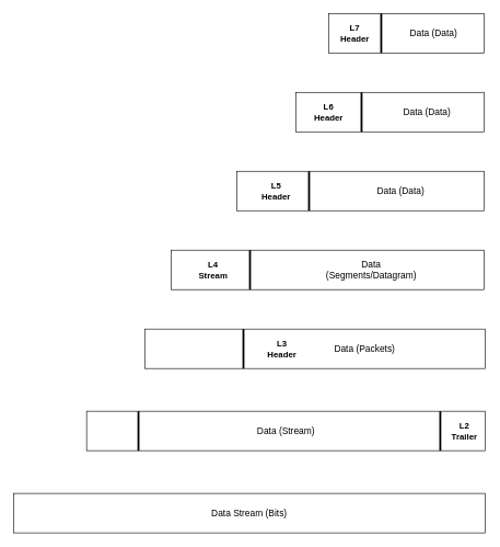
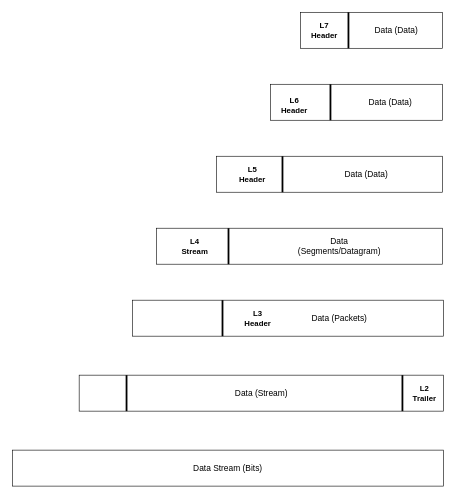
  <mxCell id="0" />
  <mxCell id="1" parent="0" />
  <mxCell id="2" value="" style="rounded=0;whiteSpace=wrap;html=1;" vertex="1" parent="1"><mxGeometry x="500" y="20" width="237" height="60" as="geometry" /></mxCell>
  <mxCell id="3" value="" style="endArrow=none;html=1;rounded=0;strokeWidth=3;" edge="1" parent="1"><mxGeometry width="50" height="50" relative="1" as="geometry"><mxPoint x="580" y="80" as="sourcePoint" /><mxPoint x="580" y="20" as="targetPoint" /><Array as="points" /></mxGeometry></mxCell>
  <mxCell id="4" value="&lt;b style=&quot;border-color: var(--border-color);&quot;&gt;&lt;font style=&quot;border-color: var(--border-color); font-size: 13px;&quot;&gt;L7&lt;/font&gt;&lt;br style=&quot;border-color: var(--border-color); font-size: 15px;&quot;&gt;&lt;/b&gt;&lt;font style=&quot;border-color: var(--border-color); font-size: 13px;&quot;&gt;&lt;b style=&quot;border-color: var(--border-color);&quot;&gt;Header&lt;/b&gt;&lt;/font&gt;" style="text;html=1;strokeColor=none;fillColor=none;align=center;verticalAlign=middle;whiteSpace=wrap;rounded=0;" vertex="1" parent="1"><mxGeometry x="510" y="35" width="60" height="30" as="geometry" /></mxCell>
  <mxCell id="5" value="&lt;font style=&quot;font-size: 14px;&quot;&gt;Data (Data)&lt;/font&gt;" style="text;html=1;strokeColor=none;fillColor=none;align=center;verticalAlign=middle;whiteSpace=wrap;rounded=0;" vertex="1" parent="1"><mxGeometry x="610" y="35" width="100" height="30" as="geometry" /></mxCell>
  <mxCell id="6" value="" style="rounded=0;whiteSpace=wrap;html=1;" vertex="1" parent="1"><mxGeometry x="450" y="140" width="287" height="60" as="geometry" /></mxCell>
- <mxCell id="7" value="&lt;b style=&quot;border-color: var(--border-color);&quot;&gt;&lt;font style=&quot;border-color: var(--border-color); font-size: 13px;&quot;&gt;L6&lt;/font&gt;&lt;br style=&quot;border-color: var(--border-color); font-size: 15px;&quot;&gt;&lt;/b&gt;&lt;font style=&quot;border-color: var(--border-color); font-size: 13px;&quot;&gt;&lt;b style=&quot;border-color: var(--border-color);&quot;&gt;Header&lt;/b&gt;&lt;/font&gt;" style="text;html=1;strokeColor=none;fillColor=none;align=center;verticalAlign=middle;whiteSpace=wrap;rounded=0;" vertex="1" parent="1"><mxGeometry x="470" y="155" width="60" height="30" as="geometry" /></mxCell>
+ <mxCell id="7" value="&lt;b style=&quot;border-color: var(--border-color);&quot;&gt;&lt;font style=&quot;border-color: var(--border-color); font-size: 13px;&quot;&gt;L6&lt;/font&gt;&lt;br style=&quot;border-color: var(--border-color); font-size: 15px;&quot;&gt;&lt;/b&gt;&lt;font style=&quot;border-color: var(--border-color); font-size: 13px;&quot;&gt;&lt;b style=&quot;border-color: var(--border-color);&quot;&gt;Header&lt;/b&gt;&lt;/font&gt;" style="text;html=1;strokeColor=none;fillColor=none;align=center;verticalAlign=middle;whiteSpace=wrap;rounded=0;" vertex="1" parent="1"><mxGeometry x="460" y="160" width="60" height="30" as="geometry" /></mxCell>
  <mxCell id="8" value="&lt;font style=&quot;font-size: 14px;&quot;&gt;Data (Data)&lt;/font&gt;" style="text;html=1;strokeColor=none;fillColor=none;align=center;verticalAlign=middle;whiteSpace=wrap;rounded=0;" vertex="1" parent="1"><mxGeometry x="600" y="155" width="100" height="30" as="geometry" /></mxCell>
  <mxCell id="9" value="" style="endArrow=none;html=1;rounded=0;strokeWidth=3;" edge="1" parent="1"><mxGeometry width="50" height="50" relative="1" as="geometry"><mxPoint x="550" y="200" as="sourcePoint" /><mxPoint x="550" y="140" as="targetPoint" /><Array as="points" /></mxGeometry></mxCell>
  <mxCell id="10" value="" style="rounded=0;whiteSpace=wrap;html=1;" vertex="1" parent="1"><mxGeometry x="360" y="260" width="377" height="60" as="geometry" /></mxCell>
  <mxCell id="11" value="&lt;b style=&quot;border-color: var(--border-color);&quot;&gt;&lt;font style=&quot;border-color: var(--border-color); font-size: 13px;&quot;&gt;L5&lt;/font&gt;&lt;br style=&quot;border-color: var(--border-color); font-size: 15px;&quot;&gt;&lt;/b&gt;&lt;font style=&quot;border-color: var(--border-color); font-size: 13px;&quot;&gt;&lt;b style=&quot;border-color: var(--border-color);&quot;&gt;Header&lt;/b&gt;&lt;/font&gt;" style="text;html=1;strokeColor=none;fillColor=none;align=center;verticalAlign=middle;whiteSpace=wrap;rounded=0;" vertex="1" parent="1"><mxGeometry x="390" y="275" width="60" height="30" as="geometry" /></mxCell>
  <mxCell id="12" value="" style="endArrow=none;html=1;rounded=0;strokeWidth=3;" edge="1" parent="1"><mxGeometry width="50" height="50" relative="1" as="geometry"><mxPoint x="470" y="320" as="sourcePoint" /><mxPoint x="470" y="260" as="targetPoint" /><Array as="points" /></mxGeometry></mxCell>
  <mxCell id="13" value="&lt;font style=&quot;font-size: 14px;&quot;&gt;Data (Data)&lt;/font&gt;" style="text;html=1;strokeColor=none;fillColor=none;align=center;verticalAlign=middle;whiteSpace=wrap;rounded=0;" vertex="1" parent="1"><mxGeometry x="560" y="275" width="100" height="30" as="geometry" /></mxCell>
  <mxCell id="14" value="" style="rounded=0;whiteSpace=wrap;html=1;" vertex="1" parent="1"><mxGeometry x="260" y="380" width="477" height="60" as="geometry" /></mxCell>
  <mxCell id="15" value="&lt;b style=&quot;border-color: var(--border-color);&quot;&gt;&lt;font style=&quot;border-color: var(--border-color); font-size: 13px;&quot;&gt;L4&lt;/font&gt;&lt;br style=&quot;border-color: var(--border-color); font-size: 15px;&quot;&gt;&lt;/b&gt;&lt;font style=&quot;border-color: var(--border-color); font-size: 13px;&quot;&gt;&lt;b style=&quot;border-color: var(--border-color);&quot;&gt;Stream&lt;/b&gt;&lt;/font&gt;" style="text;html=1;strokeColor=none;fillColor=none;align=center;verticalAlign=middle;whiteSpace=wrap;rounded=0;" vertex="1" parent="1"><mxGeometry x="294" y="395" width="60" height="30" as="geometry" /></mxCell>
  <mxCell id="16" value="" style="endArrow=none;html=1;rounded=0;strokeWidth=3;" edge="1" parent="1"><mxGeometry width="50" height="50" relative="1" as="geometry"><mxPoint x="380" y="440" as="sourcePoint" /><mxPoint x="380" y="380" as="targetPoint" /><Array as="points" /></mxGeometry></mxCell>
  <mxCell id="17" value="&lt;font style=&quot;font-size: 14px;&quot;&gt;Data (Segments/Datagram)&lt;/font&gt;" style="text;html=1;strokeColor=none;fillColor=none;align=center;verticalAlign=middle;whiteSpace=wrap;rounded=0;" vertex="1" parent="1"><mxGeometry x="490" y="395" width="150" height="30" as="geometry" /></mxCell>
  <mxCell id="18" value="" style="rounded=0;whiteSpace=wrap;html=1;" vertex="1" parent="1"><mxGeometry x="220" y="500" width="518.5" height="60" as="geometry" /></mxCell>
  <mxCell id="19" value="&lt;b style=&quot;border-color: var(--border-color);&quot;&gt;&lt;font style=&quot;border-color: var(--border-color); font-size: 13px;&quot;&gt;L3&lt;/font&gt;&lt;br style=&quot;border-color: var(--border-color); font-size: 15px;&quot;&gt;&lt;/b&gt;&lt;font style=&quot;border-color: var(--border-color); font-size: 13px;&quot;&gt;&lt;b style=&quot;border-color: var(--border-color);&quot;&gt;Header&lt;/b&gt;&lt;/font&gt;" style="text;html=1;strokeColor=none;fillColor=none;align=center;verticalAlign=middle;whiteSpace=wrap;rounded=0;" vertex="1" parent="1"><mxGeometry x="399" y="515" width="60" height="30" as="geometry" /></mxCell>
  <mxCell id="20" value="" style="endArrow=none;html=1;rounded=0;strokeWidth=3;" edge="1" parent="1"><mxGeometry width="50" height="50" relative="1" as="geometry"><mxPoint x="370" y="560" as="sourcePoint" /><mxPoint x="370" y="500" as="targetPoint" /><Array as="points" /></mxGeometry></mxCell>
- <mxCell id="21" value="&lt;font style=&quot;font-size: 14px;&quot;&gt;Data (Packets)&lt;/font&gt;" style="text;html=1;strokeColor=none;fillColor=none;align=center;verticalAlign=middle;whiteSpace=wrap;rounded=0;" vertex="1" parent="1"><mxGeometry x="480" y="515" width="150" height="30" as="geometry" /></mxCell>
+ <mxCell id="21" value="&lt;font style=&quot;font-size: 14px;&quot;&gt;Data (Packets)&lt;/font&gt;" style="text;html=1;strokeColor=none;fillColor=none;align=center;verticalAlign=middle;whiteSpace=wrap;rounded=0;" vertex="1" parent="1"><mxGeometry x="490" y="515" width="150" height="30" as="geometry" /></mxCell>
  <mxCell id="22" value="" style="rounded=0;whiteSpace=wrap;html=1;" vertex="1" parent="1"><mxGeometry x="131" y="625" width="607.5" height="60" as="geometry" /></mxCell>
  <mxCell id="23" value="" style="endArrow=none;html=1;rounded=0;strokeWidth=3;" edge="1" parent="1"><mxGeometry width="50" height="50" relative="1" as="geometry"><mxPoint x="210" y="685" as="sourcePoint" /><mxPoint x="210" y="625" as="targetPoint" /><Array as="points" /></mxGeometry></mxCell>
  <mxCell id="24" value="" style="endArrow=none;html=1;rounded=0;strokeWidth=3;" edge="1" parent="1"><mxGeometry width="50" height="50" relative="1" as="geometry"><mxPoint x="670" y="685" as="sourcePoint" /><mxPoint x="670" y="625" as="targetPoint" /><Array as="points" /></mxGeometry></mxCell>
  <mxCell id="25" value="&lt;b style=&quot;border-color: var(--border-color);&quot;&gt;&lt;font style=&quot;border-color: var(--border-color); font-size: 13px;&quot;&gt;L2&lt;/font&gt;&lt;br style=&quot;border-color: var(--border-color); font-size: 15px;&quot;&gt;&lt;/b&gt;&lt;font style=&quot;border-color: var(--border-color); font-size: 13px;&quot;&gt;&lt;b style=&quot;border-color: var(--border-color);&quot;&gt;Trailer&lt;/b&gt;&lt;/font&gt;" style="text;html=1;strokeColor=none;fillColor=none;align=center;verticalAlign=middle;whiteSpace=wrap;rounded=0;" vertex="1" parent="1"><mxGeometry x="677" y="640" width="60" height="30" as="geometry" /></mxCell>
  <mxCell id="26" value="&lt;font style=&quot;font-size: 14px;&quot;&gt;Data (Stream)&lt;/font&gt;" style="text;html=1;strokeColor=none;fillColor=none;align=center;verticalAlign=middle;whiteSpace=wrap;rounded=0;" vertex="1" parent="1"><mxGeometry x="360" y="640" width="150" height="30" as="geometry" /></mxCell>
  <mxCell id="27" value="" style="rounded=0;whiteSpace=wrap;html=1;" vertex="1" parent="1"><mxGeometry x="20" y="750" width="718.5" height="60" as="geometry" /></mxCell>
  <mxCell id="28" value="&lt;font style=&quot;font-size: 14px;&quot;&gt;Data Stream (Bits)&lt;/font&gt;" style="text;html=1;strokeColor=none;fillColor=none;align=center;verticalAlign=middle;whiteSpace=wrap;rounded=0;" vertex="1" parent="1"><mxGeometry x="304.25" y="765" width="150" height="30" as="geometry" /></mxCell>
